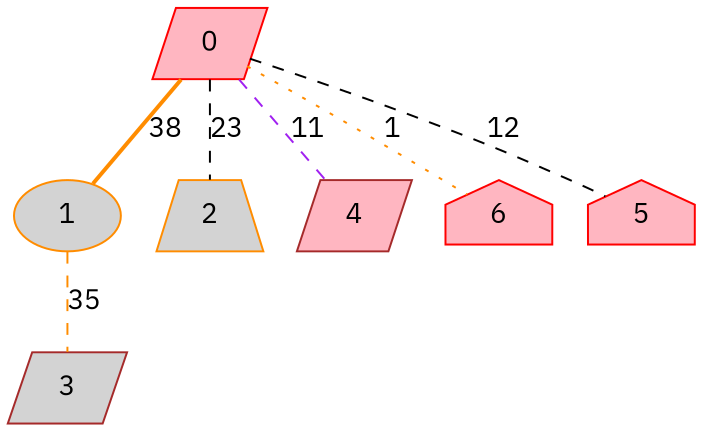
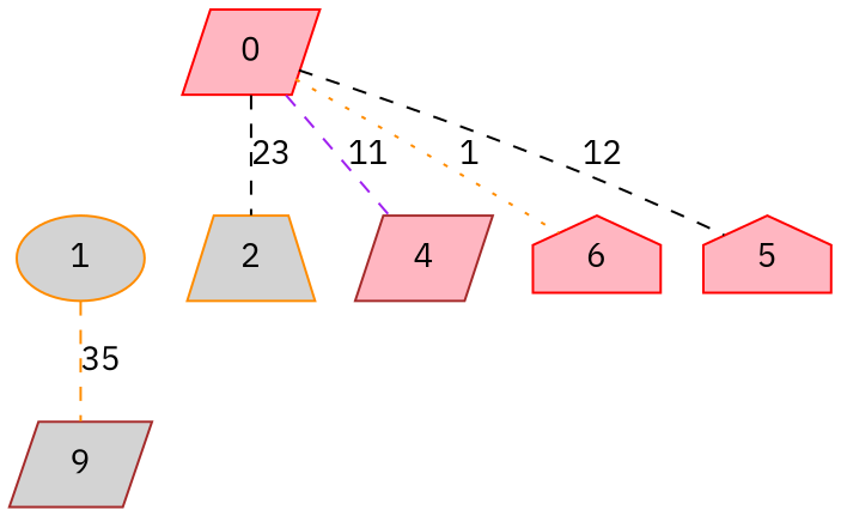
  strict graph {
    fontname="IBM Plex Sans"
    node [color=red fillcolor=lightpink fontname="IBM Plex Sans" shape=parallelogram style=filled]
    edge [color=darkorange fontname="IBM Plex Sans" style=dashed]
    1 [color=darkorange fillcolor=lightgrey shape=ellipse]
    0
    2 [color=darkorange fillcolor=lightgrey shape=trapezium]
    4 [color=brown]
    6 [shape=house]
    5 [shape=house]
-   3 [color=brown fillcolor=lightgrey]
+   3 [color=brown fillcolor=lightgrey label=9]
    1 -- 3 [label=35 weight=35]
-   0 -- 1 [label=38 style=bold weight=38]
    0 -- 2 [color=black label=23 weight=23]
    0 -- 4 [color=purple label=11 weight=11]
    0 -- 6 [label=1 style=dotted weight=1]
    0 -- 5 [color=black label=12 weight=12]
  }
